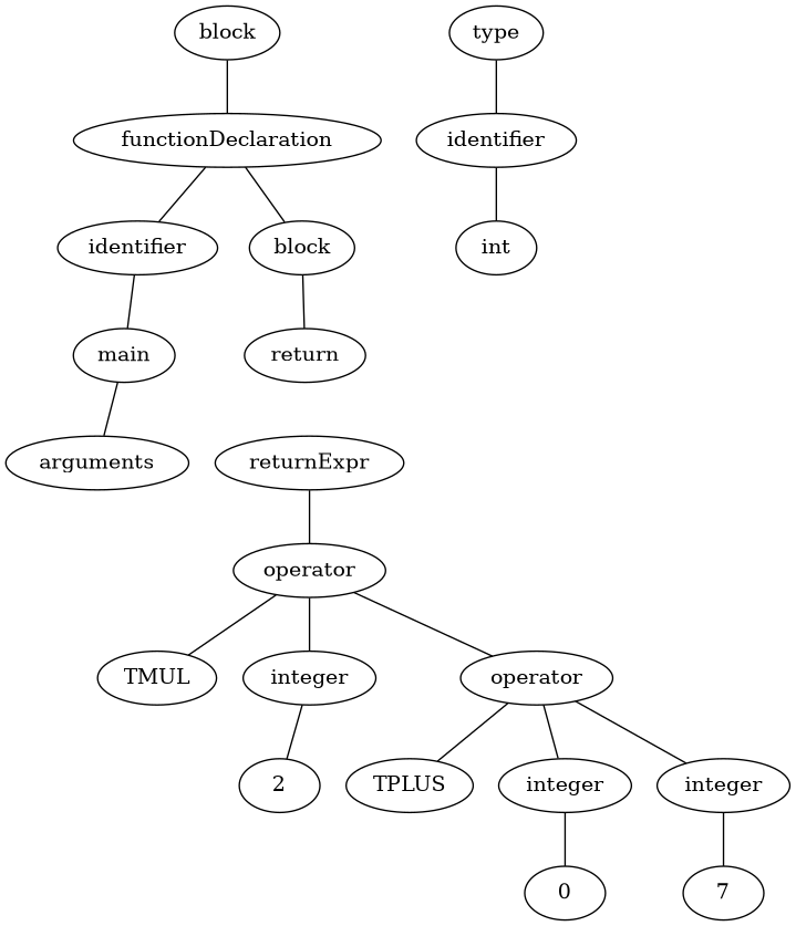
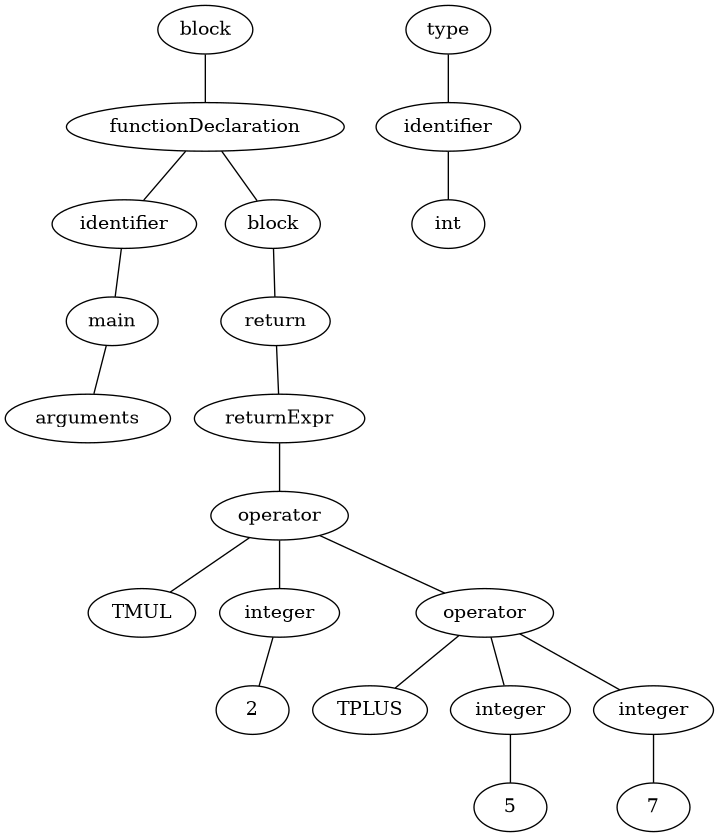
  graph {
    n1 [label=block]
    n2 [label=functionDeclaration]
    n3 [label=identifier]
    n4 [label=block]
    n5 [label=main]
    n6 [label=type]
    n7 [label=identifier]
    n8 [label=arguments]
    n9 [label=return]
    n10 [label=int]
    n11 [label=returnExpr]
    n12 [label=operator]
    n13 [label=TMUL]
    n14 [label=integer]
    n15 [label=operator]
    n16 [label=2]
    n17 [label=TPLUS]
    n18 [label=integer]
    n19 [label=integer]
-   n20 [label=0]
+   n20 [label=5]
    n21 [label=7]
    n1 -- n2
    n2 -- n3
    n2 -- n4
    n3 -- n5
    n4 -- n9
    n5 -- n8
    n6 -- n7
    n7 -- n10
+   n9 -- n11
    n11 -- n12
    n12 -- n13
    n12 -- n14
    n12 -- n15
    n14 -- n16
    n15 -- n17
    n15 -- n18
    n15 -- n19
    n18 -- n20
    n19 -- n21
  }
